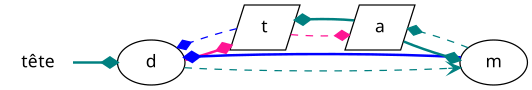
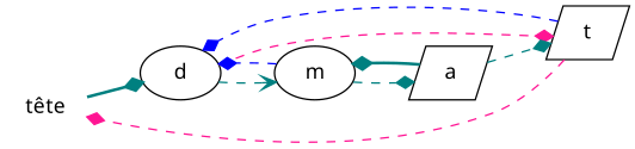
  digraph {
    rankdir=LR
    node [fontname=Courrier shape=ellipse]
    edge [arrowhead=diamond color=teal style=dashed]
    n1 [label="tête" shape=plaintext]
    n2 [label=d]
    n3 [label=t shape=parallelogram]
    n4 [label=m]
    n5 [label=a shape=parallelogram]
    n1 -> n2 [style=bold]
-   n2 -> n3 [color=deeppink style=bold]
+   n2 -> n3 [color=deeppink]
    n2 -> n4 [arrowhead=vee]
    n3 -> n2 [color=blue]
-   n3 -> n5 [color=deeppink]
-   n4 -> n2 [color=blue style=bold]
+   n3 -> n1 [color=deeppink]
+   n4 -> n2 [color=blue]
    n4 -> n5
-   n5 -> n3 [style=bold]
+   n5 -> n3
    n5 -> n4 [style=bold]
  }
